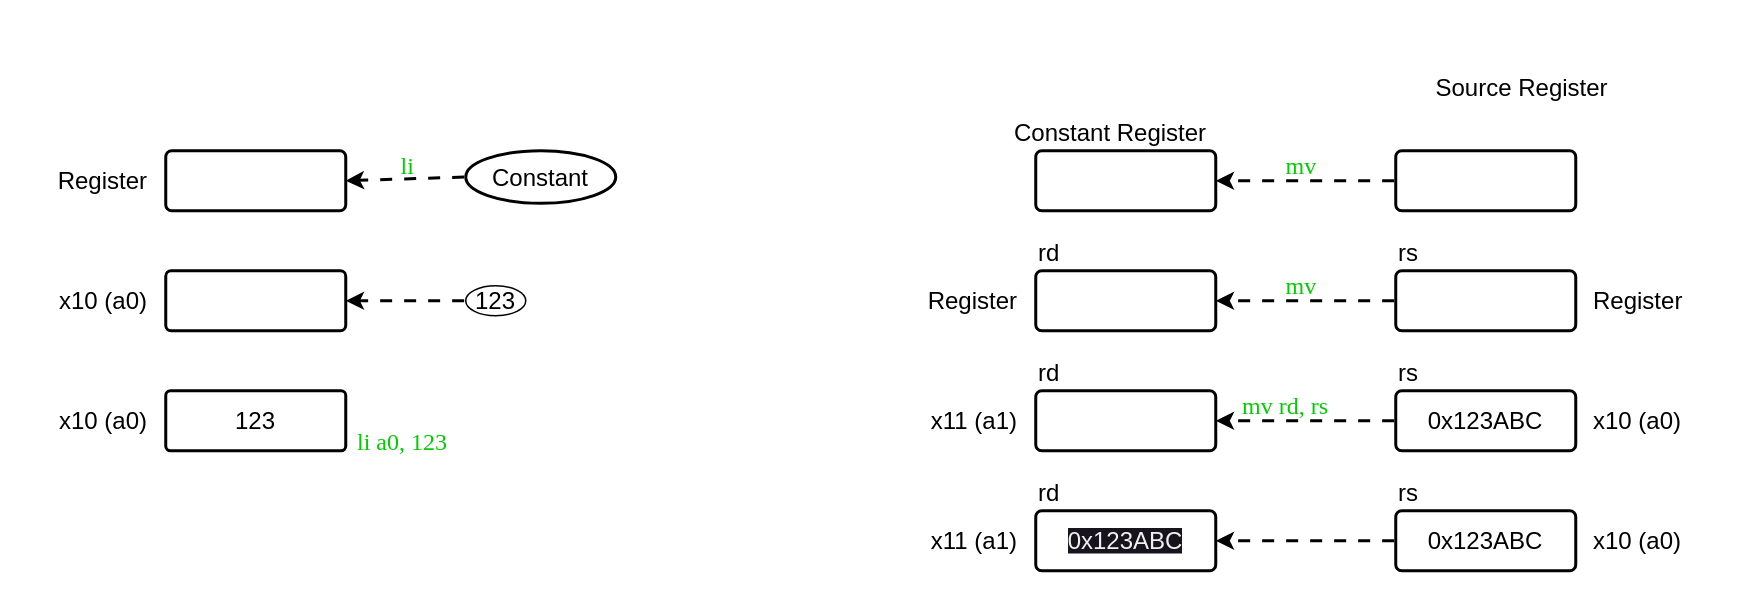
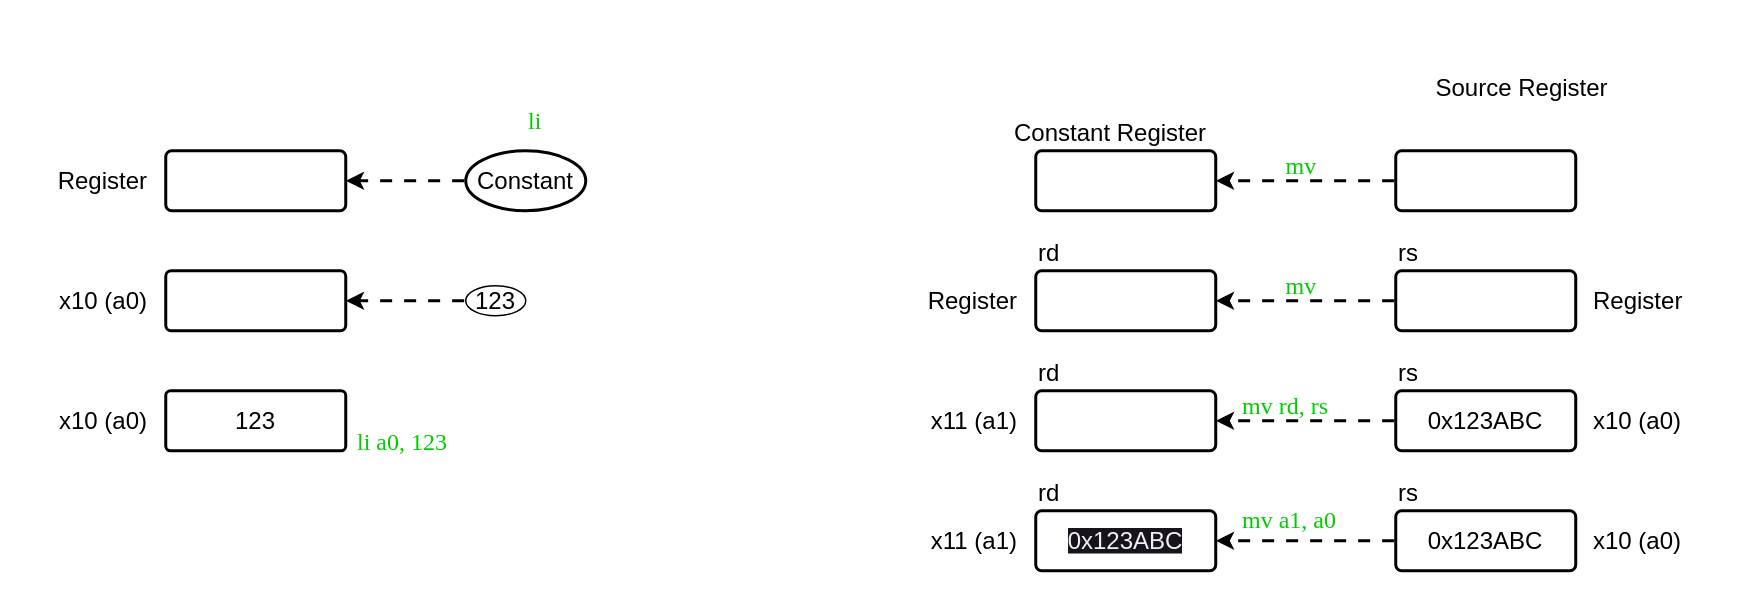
  <mxCell id="0" />
  <mxCell id="1" parent="0" />
  <mxCell id="2" value="mv rd, rs" parent="0" />
  <mxCell id="3" value="" style="rounded=1;whiteSpace=wrap;html=1;fontSize=16;fillColor=none;arcSize=10;strokeWidth=2;" parent="2" vertex="1"><mxGeometry x="690" y="100" width="120" height="40" as="geometry" /></mxCell>
  <mxCell id="4" value="Constant&amp;nbsp;&lt;span style=&quot;text-align: center;&quot;&gt;Register&lt;/span&gt;&amp;nbsp;" style="text;html=1;strokeColor=none;fillColor=none;align=left;verticalAlign=middle;whiteSpace=wrap;rounded=0;fontSize=16;" parent="2" vertex="1"><mxGeometry x="674" y="75" width="152" height="25" as="geometry" /></mxCell>
  <mxCell id="5" value="" style="endArrow=classic;html=1;rounded=1;fontSize=12;startSize=14;endSize=6;sourcePerimeterSpacing=8;targetPerimeterSpacing=8;entryX=1;entryY=0.5;entryDx=0;entryDy=0;exitX=0;exitY=0.5;exitDx=0;exitDy=0;endFill=1;flowAnimation=1;orthogonalLoop=0;orthogonal=0;enumerate=0;comic=0;strokeWidth=2;" parent="2" source="6" target="3" edge="1"><mxGeometry width="50" height="50" relative="1" as="geometry"><mxPoint x="890" y="121.25" as="sourcePoint" /><mxPoint x="750" y="100" as="targetPoint" /><Array as="points" /></mxGeometry></mxCell>
  <mxCell id="6" value="" style="rounded=1;whiteSpace=wrap;html=1;fontSize=16;fillColor=none;arcSize=10;strokeWidth=2;" parent="2" vertex="1"><mxGeometry x="930" y="100" width="120" height="40" as="geometry" /></mxCell>
  <mxCell id="7" value="Source&amp;nbsp;&lt;span style=&quot;text-align: center;&quot;&gt;Register&lt;/span&gt;" style="text;html=1;strokeColor=none;fillColor=none;align=left;verticalAlign=middle;whiteSpace=wrap;rounded=0;fontSize=16;" parent="2" vertex="1"><mxGeometry x="955" y="45" width="150" height="25" as="geometry" /></mxCell>
  <mxCell id="8" value="" style="rounded=1;whiteSpace=wrap;html=1;fontSize=16;fillColor=none;arcSize=10;strokeWidth=2;" parent="2" vertex="1"><mxGeometry x="690" y="180" width="120" height="40" as="geometry" /></mxCell>
  <mxCell id="9" value="rd" style="text;html=1;strokeColor=none;fillColor=none;align=left;verticalAlign=middle;whiteSpace=wrap;rounded=0;fontSize=16;" parent="2" vertex="1"><mxGeometry x="690" y="155" width="120" height="25" as="geometry" /></mxCell>
  <mxCell id="10" value="" style="endArrow=classic;html=1;rounded=1;fontSize=12;startSize=14;endSize=6;sourcePerimeterSpacing=8;targetPerimeterSpacing=8;entryX=1;entryY=0.5;entryDx=0;entryDy=0;exitX=0;exitY=0.5;exitDx=0;exitDy=0;endFill=1;flowAnimation=1;orthogonalLoop=0;orthogonal=0;enumerate=0;comic=0;strokeWidth=2;" parent="2" source="11" target="8" edge="1"><mxGeometry width="50" height="50" relative="1" as="geometry"><mxPoint x="890" y="206.25" as="sourcePoint" /><mxPoint x="750" y="185" as="targetPoint" /><Array as="points" /></mxGeometry></mxCell>
  <mxCell id="11" value="" style="rounded=1;whiteSpace=wrap;html=1;fontSize=16;fillColor=none;arcSize=10;strokeWidth=2;" parent="2" vertex="1"><mxGeometry x="930" y="180" width="120" height="40" as="geometry" /></mxCell>
  <mxCell id="12" value="rs" style="text;html=1;strokeColor=none;fillColor=none;align=left;verticalAlign=middle;whiteSpace=wrap;rounded=0;fontSize=16;" parent="2" vertex="1"><mxGeometry x="930" y="155" width="150" height="25" as="geometry" /></mxCell>
  <mxCell id="13" value="Register" style="text;html=1;strokeColor=none;fillColor=none;align=right;verticalAlign=middle;whiteSpace=wrap;rounded=0;fontSize=16;" parent="2" vertex="1"><mxGeometry x="600" y="187.5" width="80" height="25" as="geometry" /></mxCell>
  <mxCell id="14" value="Register" style="text;html=1;strokeColor=none;fillColor=none;align=left;verticalAlign=middle;whiteSpace=wrap;rounded=0;fontSize=16;" parent="2" vertex="1"><mxGeometry x="1060" y="187.5" width="80" height="25" as="geometry" /></mxCell>
  <mxCell id="15" value="" style="rounded=1;whiteSpace=wrap;html=1;fontSize=16;fillColor=none;arcSize=10;strokeWidth=2;" parent="2" vertex="1"><mxGeometry x="690" y="260" width="120" height="40" as="geometry" /></mxCell>
  <mxCell id="16" value="rd" style="text;html=1;strokeColor=none;fillColor=none;align=left;verticalAlign=middle;whiteSpace=wrap;rounded=0;fontSize=16;" parent="2" vertex="1"><mxGeometry x="690" y="235" width="120" height="25" as="geometry" /></mxCell>
  <mxCell id="17" value="" style="endArrow=classic;html=1;rounded=1;fontSize=12;startSize=14;endSize=6;sourcePerimeterSpacing=8;targetPerimeterSpacing=8;entryX=1;entryY=0.5;entryDx=0;entryDy=0;exitX=0;exitY=0.5;exitDx=0;exitDy=0;endFill=1;flowAnimation=1;orthogonalLoop=0;orthogonal=0;enumerate=0;comic=0;strokeWidth=2;" parent="2" source="18" target="15" edge="1"><mxGeometry width="50" height="50" relative="1" as="geometry"><mxPoint x="890" y="281.25" as="sourcePoint" /><mxPoint x="750" y="260" as="targetPoint" /><Array as="points" /></mxGeometry></mxCell>
  <mxCell id="18" value="0x123ABC" style="rounded=1;whiteSpace=wrap;html=1;fontSize=16;fillColor=none;arcSize=10;strokeWidth=2;" parent="2" vertex="1"><mxGeometry x="930" y="260" width="120" height="40" as="geometry" /></mxCell>
  <mxCell id="19" value="rs" style="text;html=1;strokeColor=none;fillColor=none;align=left;verticalAlign=middle;whiteSpace=wrap;rounded=0;fontSize=16;" parent="2" vertex="1"><mxGeometry x="930" y="235" width="150" height="25" as="geometry" /></mxCell>
  <mxCell id="20" value="x11 (a1)" style="text;html=1;strokeColor=none;fillColor=none;align=right;verticalAlign=middle;whiteSpace=wrap;rounded=0;fontSize=16;" parent="2" vertex="1"><mxGeometry x="600" y="267.5" width="80" height="25" as="geometry" /></mxCell>
  <mxCell id="21" value="x10 (a0)" style="text;html=1;strokeColor=none;fillColor=none;align=left;verticalAlign=middle;whiteSpace=wrap;rounded=0;fontSize=16;" parent="2" vertex="1"><mxGeometry x="1060" y="267.5" width="80" height="25" as="geometry" /></mxCell>
  <mxCell id="22" value="&lt;span style=&quot;color: rgb(240, 240, 240); font-family: Helvetica; font-size: 16px; font-style: normal; font-variant-ligatures: normal; font-variant-caps: normal; font-weight: 400; letter-spacing: normal; orphans: 2; text-align: center; text-indent: 0px; text-transform: none; widows: 2; word-spacing: 0px; -webkit-text-stroke-width: 0px; background-color: rgb(24, 20, 29); text-decoration-thickness: initial; text-decoration-style: initial; text-decoration-color: initial; float: none; display: inline !important;&quot;&gt;0x123ABC&lt;/span&gt;" style="rounded=1;whiteSpace=wrap;html=1;fontSize=16;fillColor=none;arcSize=10;strokeWidth=2;" parent="2" vertex="1"><mxGeometry x="690" y="340" width="120" height="40" as="geometry" /></mxCell>
  <mxCell id="23" value="rd" style="text;html=1;strokeColor=none;fillColor=none;align=left;verticalAlign=middle;whiteSpace=wrap;rounded=0;fontSize=16;" parent="2" vertex="1"><mxGeometry x="690" y="315" width="120" height="25" as="geometry" /></mxCell>
  <mxCell id="24" value="" style="endArrow=classic;html=1;rounded=1;fontSize=12;startSize=14;endSize=6;sourcePerimeterSpacing=8;targetPerimeterSpacing=8;entryX=1;entryY=0.5;entryDx=0;entryDy=0;exitX=0;exitY=0.5;exitDx=0;exitDy=0;endFill=1;flowAnimation=1;orthogonalLoop=0;orthogonal=0;enumerate=0;comic=0;strokeWidth=2;" parent="2" source="25" target="22" edge="1"><mxGeometry width="50" height="50" relative="1" as="geometry"><mxPoint x="890" y="361.25" as="sourcePoint" /><mxPoint x="750" y="340" as="targetPoint" /><Array as="points" /></mxGeometry></mxCell>
  <mxCell id="25" value="0x123ABC" style="rounded=1;whiteSpace=wrap;html=1;fontSize=16;fillColor=none;arcSize=10;strokeWidth=2;" parent="2" vertex="1"><mxGeometry x="930" y="340" width="120" height="40" as="geometry" /></mxCell>
  <mxCell id="26" value="rs" style="text;html=1;strokeColor=none;fillColor=none;align=left;verticalAlign=middle;whiteSpace=wrap;rounded=0;fontSize=16;" parent="2" vertex="1"><mxGeometry x="930" y="315" width="150" height="25" as="geometry" /></mxCell>
  <mxCell id="27" value="x11 (a1)" style="text;html=1;strokeColor=none;fillColor=none;align=right;verticalAlign=middle;whiteSpace=wrap;rounded=0;fontSize=16;" parent="2" vertex="1"><mxGeometry x="600" y="347.5" width="80" height="25" as="geometry" /></mxCell>
  <mxCell id="28" value="x10 (a0)" style="text;html=1;strokeColor=none;fillColor=none;align=left;verticalAlign=middle;whiteSpace=wrap;rounded=0;fontSize=16;" parent="2" vertex="1"><mxGeometry x="1060" y="347.5" width="80" height="25" as="geometry" /></mxCell>
  <mxCell id="29" value="&lt;font color=&quot;#00cc00&quot;&gt;mv&lt;/font&gt;" style="text;html=1;strokeColor=none;fillColor=none;align=left;verticalAlign=middle;whiteSpace=wrap;rounded=0;fontSize=16;fontFamily=Cascadia Code;" parent="2" vertex="1"><mxGeometry x="855" y="100" width="35" height="20" as="geometry" /></mxCell>
  <mxCell id="30" value="&lt;font color=&quot;#00cc00&quot;&gt;mv&lt;/font&gt;" style="text;html=1;strokeColor=none;fillColor=none;align=left;verticalAlign=middle;whiteSpace=wrap;rounded=0;fontSize=16;fontFamily=Cascadia Code;" parent="2" vertex="1"><mxGeometry x="855" y="180" width="35" height="20" as="geometry" /></mxCell>
  <mxCell id="31" value="&lt;span style=&quot;color: rgb(0, 204, 0);&quot;&gt;mv rd, rs&lt;/span&gt;" style="text;html=1;strokeColor=none;fillColor=none;align=left;verticalAlign=middle;whiteSpace=wrap;rounded=0;fontSize=16;fontFamily=Cascadia Code;" parent="2" vertex="1"><mxGeometry x="826" y="260" width="98" height="20" as="geometry" /></mxCell>
+ <mxCell id="32" value="&lt;font color=&quot;#00cc00&quot;&gt;mv a1, a0&lt;/font&gt;" style="text;html=1;strokeColor=none;fillColor=none;align=left;verticalAlign=middle;whiteSpace=wrap;rounded=0;fontSize=16;fontFamily=Cascadia Code;" parent="2" vertex="1"><mxGeometry x="826" y="336" width="99" height="20" as="geometry" /></mxCell>
  <mxCell id="33" value="&lt;font style=&quot;font-size: 22px;&quot;&gt;mv rd, rs&lt;/font&gt;" style="text;html=1;strokeColor=none;fillColor=none;align=center;verticalAlign=middle;whiteSpace=wrap;rounded=0;fontSize=22;fontFamily=Cascadia Code;fontColor=#FFFFFF;" parent="2" vertex="1"><mxGeometry x="612.5" y="20" width="285" height="40" as="geometry" /></mxCell>
  <mxCell id="34" value="li rd, immediate" parent="0" />
  <mxCell id="35" value="Register" style="text;html=1;strokeColor=none;fillColor=none;align=right;verticalAlign=middle;whiteSpace=wrap;rounded=0;fontSize=16;" parent="34" vertex="1"><mxGeometry x="20" y="107.5" width="80" height="25" as="geometry" /></mxCell>
  <mxCell id="36" value="" style="rounded=1;whiteSpace=wrap;html=1;fontSize=16;fillColor=none;arcSize=10;strokeWidth=2;" parent="34" vertex="1"><mxGeometry x="110" y="100" width="120" height="40" as="geometry" /></mxCell>
  <mxCell id="37" value="x10 (a0)" style="text;html=1;strokeColor=none;fillColor=none;align=right;verticalAlign=middle;whiteSpace=wrap;rounded=0;fontSize=16;" parent="34" vertex="1"><mxGeometry x="20" y="187.5" width="80" height="25" as="geometry" /></mxCell>
  <mxCell id="38" value="" style="rounded=1;whiteSpace=wrap;html=1;fontSize=16;fillColor=none;arcSize=9;strokeWidth=2;" parent="34" vertex="1"><mxGeometry x="110" y="180" width="120" height="40" as="geometry" /></mxCell>
  <mxCell id="39" value="123" style="ellipse;whiteSpace=wrap;html=1;fontSize=16;fillColor=none;" parent="34" vertex="1"><mxGeometry x="310" y="190" width="40" height="20" as="geometry" /></mxCell>
  <mxCell id="40" value="x10 (a0)" style="text;html=1;strokeColor=none;fillColor=none;align=right;verticalAlign=middle;whiteSpace=wrap;rounded=0;fontSize=16;" parent="34" vertex="1"><mxGeometry x="20" y="267.5" width="80" height="25" as="geometry" /></mxCell>
  <mxCell id="41" value="123" style="rounded=1;whiteSpace=wrap;html=1;fontSize=16;fillColor=none;arcSize=8;strokeWidth=2;" parent="34" vertex="1"><mxGeometry x="110" y="260" width="120" height="40" as="geometry" /></mxCell>
- <mxCell id="42" value="&lt;span style=&quot;text-align: left;&quot;&gt;Constant&lt;/span&gt;" style="ellipse;whiteSpace=wrap;html=1;fontSize=16;fillColor=none;strokeWidth=2;" parent="34" vertex="1"><mxGeometry x="310" y="100" width="100" height="35" as="geometry" /></mxCell>
+ <mxCell id="42" value="&lt;span style=&quot;text-align: left;&quot;&gt;Constant&lt;/span&gt;" style="ellipse;whiteSpace=wrap;html=1;fontSize=16;fillColor=none;strokeWidth=2;" parent="34" vertex="1"><mxGeometry x="310" y="100" width="80" height="40" as="geometry" /></mxCell>
  <mxCell id="43" value="" style="endArrow=classic;html=1;rounded=1;fontSize=12;startSize=14;endSize=6;sourcePerimeterSpacing=8;targetPerimeterSpacing=8;entryX=1;entryY=0.5;entryDx=0;entryDy=0;exitX=0;exitY=0.5;exitDx=0;exitDy=0;endFill=1;fixDash=0;flowAnimation=1;strokeWidth=2;" parent="34" source="42" target="36" edge="1"><mxGeometry width="50" height="50" relative="1" as="geometry"><mxPoint x="270" y="50" as="sourcePoint" /><mxPoint x="170" y="100" as="targetPoint" /><Array as="points" /></mxGeometry></mxCell>
  <mxCell id="44" value="" style="endArrow=classic;html=1;rounded=1;fontSize=12;startSize=14;endSize=6;sourcePerimeterSpacing=8;targetPerimeterSpacing=8;entryX=1;entryY=0.5;entryDx=0;entryDy=0;exitX=0;exitY=0.5;exitDx=0;exitDy=0;endFill=1;flowAnimation=1;strokeWidth=2;" parent="34" source="39" target="38" edge="1"><mxGeometry width="50" height="50" relative="1" as="geometry"><mxPoint x="310" y="200.63" as="sourcePoint" /><mxPoint x="230" y="199.38" as="targetPoint" /><Array as="points" /></mxGeometry></mxCell>
- <mxCell id="45" value="&lt;font color=&quot;#00cc00&quot;&gt;li&lt;/font&gt;" style="text;html=1;strokeColor=none;fillColor=none;align=left;verticalAlign=middle;whiteSpace=wrap;rounded=0;fontSize=16;fontFamily=Cascadia Code;" parent="34" vertex="1"><mxGeometry x="265" y="100" width="35" height="20" as="geometry" /></mxCell>
+ <mxCell id="45" value="&lt;font color=&quot;#00cc00&quot;&gt;li&lt;/font&gt;" style="text;html=1;strokeColor=none;fillColor=none;align=left;verticalAlign=middle;whiteSpace=wrap;rounded=0;fontSize=16;fontFamily=Cascadia Code;" parent="34" vertex="1"><mxGeometry x="350" y="70" width="35" height="20" as="geometry" /></mxCell>
  <mxCell id="46" value="&lt;font color=&quot;#00cc00&quot;&gt;li a0, 123&lt;/font&gt;" style="text;html=1;strokeColor=none;fillColor=none;align=left;verticalAlign=middle;whiteSpace=wrap;rounded=0;fontSize=16;fontFamily=Cascadia Code;" parent="34" vertex="1"><mxGeometry x="236" y="284" width="108" height="20" as="geometry" /></mxCell>
  <mxCell id="47" value="&lt;font style=&quot;font-size: 22px;&quot;&gt;li rd, immediate&lt;/font&gt;" style="text;html=1;strokeColor=none;fillColor=none;align=center;verticalAlign=middle;whiteSpace=wrap;rounded=0;fontSize=22;fontFamily=Cascadia Code;fontColor=#FFFFFF;" parent="34" vertex="1"><mxGeometry x="27.5" y="20" width="285" height="40" as="geometry" /></mxCell>
